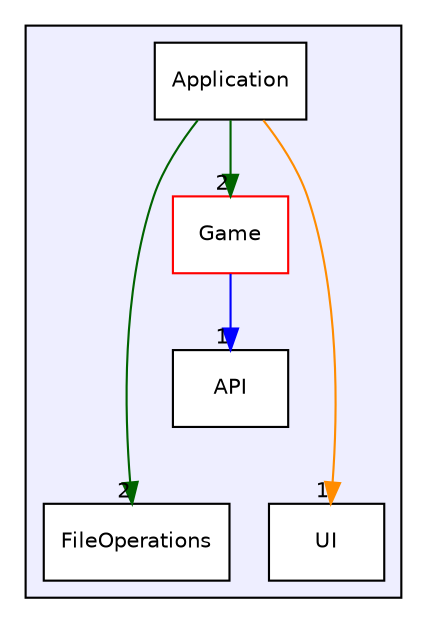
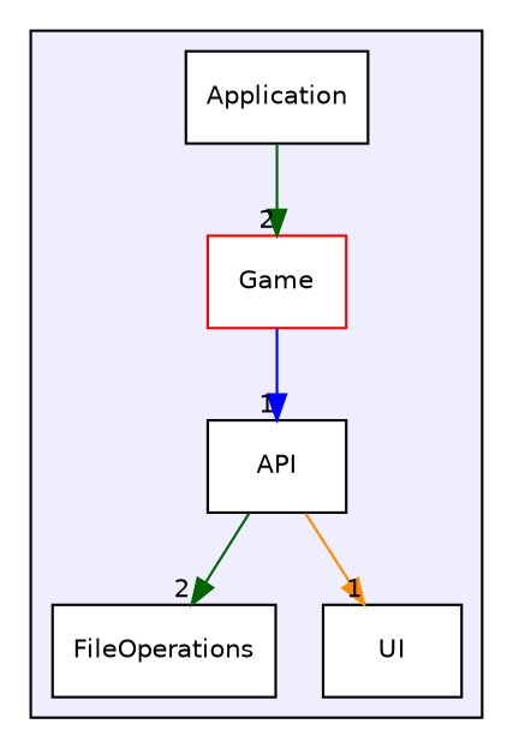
  digraph {
    compound=true
    node [color=black fillcolor=white fontname=Helvetica fontsize=10 shape=box style=filled]
    edge [color=darkgreen headlabel=2 labeldistance=1.5 labelfontname=Helvetica labelfontsize=10]
    n1 [label=API]
    n2 [label=Application]
    n3 [label=FileOperations]
    n4 [color=red label=Game]
    n5 [label=UI]
    subgraph cluster_1 {
      bgcolor="#eeeeff"
      pencolor=black
      n1
      n2
      n3
      n4
      n5
    }
-   n2 -> n3
-   n2 -> n5 [color=darkorange headlabel=1]
+   n1 -> n3
+   n1 -> n5 [color=darkorange headlabel=1]
    n2 -> n4
    n4 -> n1 [color=blue headlabel=1]
  }
